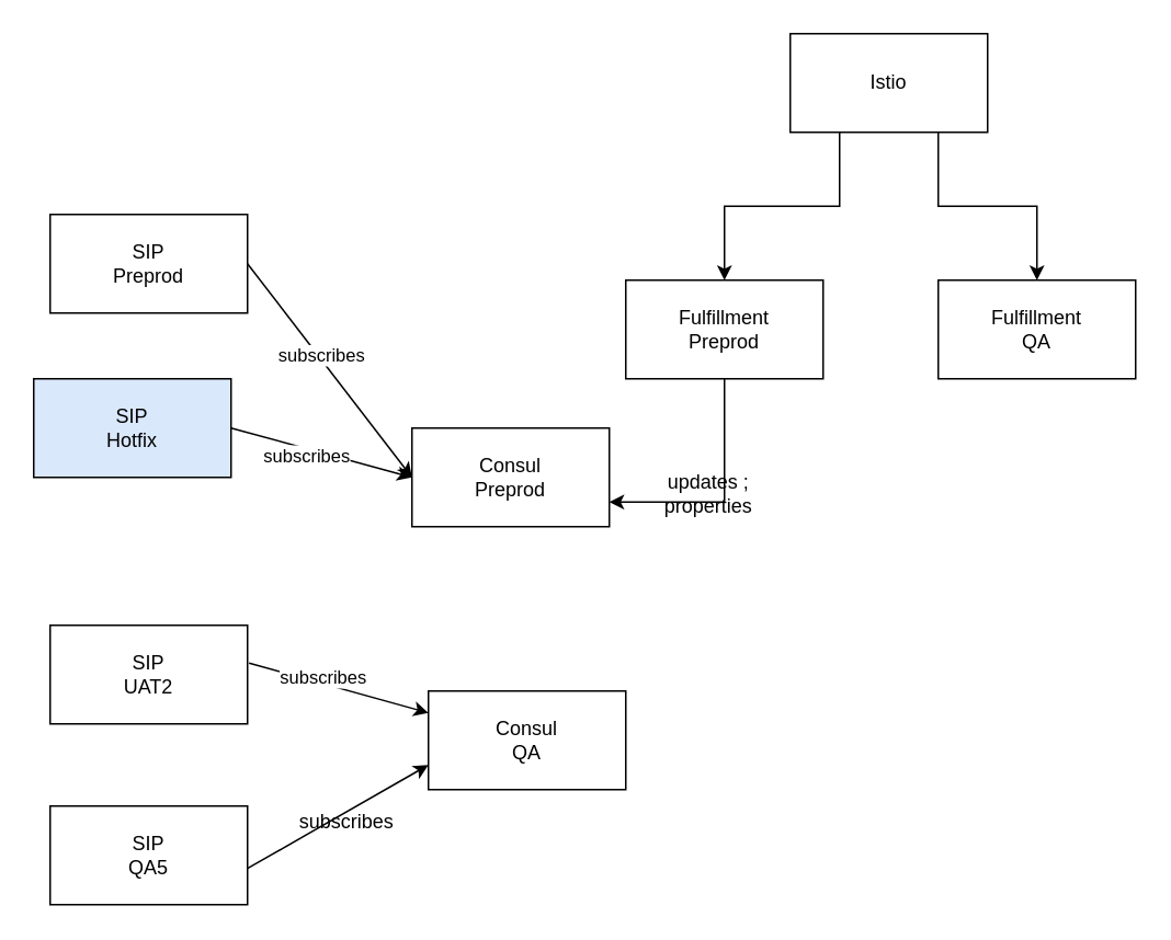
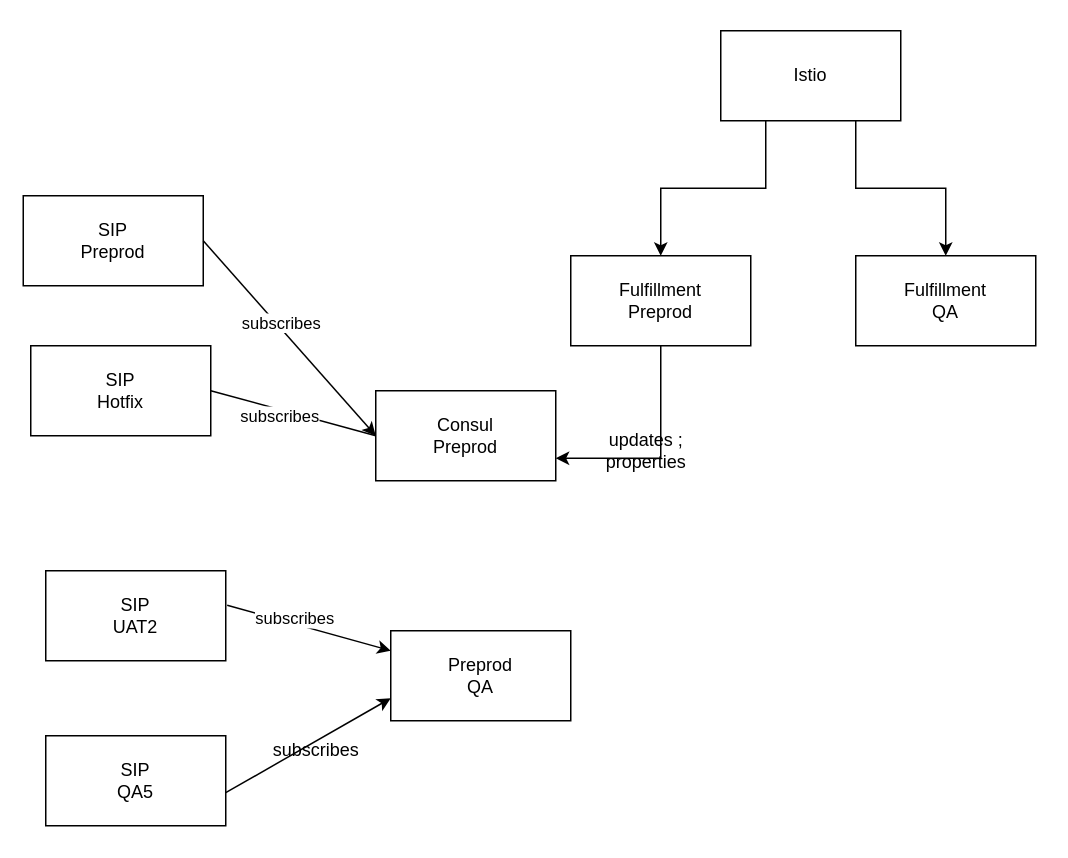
  <mxCell id="0" />
  <mxCell id="1" parent="0" />
- <mxCell id="2" value="&lt;div&gt;Consul&lt;/div&gt;&lt;div&gt;QA&lt;br&gt;&lt;/div&gt;" style="rounded=0;whiteSpace=wrap;html=1;" vertex="1" parent="1"><mxGeometry x="260" y="420" width="120" height="60" as="geometry" /></mxCell>
+ <mxCell id="2" value="&lt;div&gt;Preprod&lt;/div&gt;&lt;div&gt;QA&lt;br&gt;&lt;/div&gt;" style="rounded=0;whiteSpace=wrap;html=1;" vertex="1" parent="1"><mxGeometry x="260" y="420" width="120" height="60" as="geometry" /></mxCell>
  <mxCell id="3" value="SIP&lt;br&gt;UAT2" style="rounded=0;whiteSpace=wrap;html=1;" vertex="1" parent="1"><mxGeometry x="30" y="380" width="120" height="60" as="geometry" /></mxCell>
  <mxCell id="4" value="SIP&lt;br&gt;QA5" style="rounded=0;whiteSpace=wrap;html=1;" vertex="1" parent="1"><mxGeometry x="30" y="490" width="120" height="60" as="geometry" /></mxCell>
- <mxCell id="5" value="SIP &lt;br&gt;Preprod" style="rounded=0;whiteSpace=wrap;html=1;" vertex="1" parent="1"><mxGeometry x="30" y="130" width="120" height="60" as="geometry" /></mxCell>
- <mxCell id="6" value="&lt;div&gt;SIP&lt;/div&gt;&lt;div&gt;Hotfix&lt;br&gt;&lt;/div&gt;" style="rounded=0;whiteSpace=wrap;html=1;fillColor=#dae8fc;" vertex="1" parent="1"><mxGeometry x="20" y="230" width="120" height="60" as="geometry" /></mxCell>
+ <mxCell id="5" value="SIP &lt;br&gt;Preprod" style="rounded=0;whiteSpace=wrap;html=1;" vertex="1" parent="1"><mxGeometry x="15" y="130" width="120" height="60" as="geometry" /></mxCell>
+ <mxCell id="6" value="&lt;div&gt;SIP&lt;/div&gt;&lt;div&gt;Hotfix&lt;br&gt;&lt;/div&gt;" style="rounded=0;whiteSpace=wrap;html=1;" vertex="1" parent="1"><mxGeometry x="20" y="230" width="120" height="60" as="geometry" /></mxCell>
  <mxCell id="7" value="&lt;div&gt;Consul &lt;br&gt;&lt;/div&gt;&lt;div&gt;Preprod&lt;/div&gt;" style="rounded=0;whiteSpace=wrap;html=1;" vertex="1" parent="1"><mxGeometry x="250" y="260" width="120" height="60" as="geometry" /></mxCell>
  <mxCell id="8" value="" style="endArrow=classic;html=1;exitX=1;exitY=0.5;exitDx=0;exitDy=0;entryX=0;entryY=0.5;entryDx=0;entryDy=0;" edge="1" parent="1" source="5" target="7"><mxGeometry width="50" height="50" relative="1" as="geometry"><mxPoint x="300" y="800" as="sourcePoint" /><mxPoint x="350" y="750" as="targetPoint" /></mxGeometry></mxCell>
  <mxCell id="9" value="subscribes" style="edgeLabel;html=1;align=center;verticalAlign=middle;resizable=0;points=[];" vertex="1" connectable="0" parent="8"><mxGeometry x="-0.134" y="2" relative="1" as="geometry"><mxPoint as="offset" /></mxGeometry></mxCell>
- <mxCell id="10" value="" style="endArrow=classic;html=1;exitX=1;exitY=0.5;exitDx=0;exitDy=0;entryX=0;entryY=0.5;entryDx=0;entryDy=0;" edge="1" parent="1" source="6" target="7"><mxGeometry width="50" height="50" relative="1" as="geometry"><mxPoint x="160" y="170" as="sourcePoint" /><mxPoint x="310" y="250" as="targetPoint" /></mxGeometry></mxCell>
+ <mxCell id="10" value="" style="endArrow=none;html=1;exitX=1;exitY=0.5;exitDx=0;exitDy=0;entryX=0;entryY=0.5;entryDx=0;entryDy=0;" edge="1" parent="1" source="6" target="7"><mxGeometry width="50" height="50" relative="1" as="geometry"><mxPoint x="160" y="170" as="sourcePoint" /><mxPoint x="310" y="250" as="targetPoint" /></mxGeometry></mxCell>
  <mxCell id="11" value="subscribes" style="edgeLabel;html=1;align=center;verticalAlign=middle;resizable=0;points=[];" vertex="1" connectable="0" parent="10"><mxGeometry x="-0.165" y="-4" relative="1" as="geometry"><mxPoint as="offset" /></mxGeometry></mxCell>
  <mxCell id="12" value="" style="endArrow=classic;html=1;exitX=1.008;exitY=0.383;exitDx=0;exitDy=0;exitPerimeter=0;" edge="1" parent="1" source="3" target="2"><mxGeometry width="50" height="50" relative="1" as="geometry"><mxPoint x="160" y="170" as="sourcePoint" /><mxPoint x="310" y="250" as="targetPoint" /></mxGeometry></mxCell>
  <mxCell id="13" value="subscribes" style="edgeLabel;html=1;align=center;verticalAlign=middle;resizable=0;points=[];" vertex="1" connectable="0" parent="12"><mxGeometry x="-0.212" y="4" relative="1" as="geometry"><mxPoint as="offset" /></mxGeometry></mxCell>
  <mxCell id="14" value="" style="endArrow=classic;html=1;exitX=1;exitY=0.633;exitDx=0;exitDy=0;exitPerimeter=0;entryX=0;entryY=0.75;entryDx=0;entryDy=0;" edge="1" parent="1" source="4" target="2"><mxGeometry width="50" height="50" relative="1" as="geometry"><mxPoint x="160.96" y="392.98" as="sourcePoint" /><mxPoint x="310" y="426.504" as="targetPoint" /></mxGeometry></mxCell>
  <mxCell id="15" style="edgeStyle=orthogonalEdgeStyle;rounded=0;orthogonalLoop=1;jettySize=auto;html=1;entryX=1;entryY=0.75;entryDx=0;entryDy=0;exitX=0.5;exitY=1;exitDx=0;exitDy=0;" edge="1" parent="1" source="16" target="7"><mxGeometry relative="1" as="geometry" /></mxCell>
  <mxCell id="16" value="&lt;div&gt;Fulfillment&lt;br&gt;&lt;/div&gt;&lt;div&gt;Preprod&lt;/div&gt;" style="rounded=0;whiteSpace=wrap;html=1;" vertex="1" parent="1"><mxGeometry x="380" y="170" width="120" height="60" as="geometry" /></mxCell>
  <mxCell id="17" value="&lt;div&gt;Fulfillment&lt;/div&gt;&lt;div&gt;QA&lt;/div&gt;" style="rounded=0;whiteSpace=wrap;html=1;" vertex="1" parent="1"><mxGeometry x="570" y="170" width="120" height="60" as="geometry" /></mxCell>
  <mxCell id="18" style="edgeStyle=orthogonalEdgeStyle;rounded=0;orthogonalLoop=1;jettySize=auto;html=1;exitX=0.25;exitY=1;exitDx=0;exitDy=0;" edge="1" parent="1" source="20" target="16"><mxGeometry relative="1" as="geometry" /></mxCell>
  <mxCell id="19" style="edgeStyle=orthogonalEdgeStyle;rounded=0;orthogonalLoop=1;jettySize=auto;html=1;exitX=0.75;exitY=1;exitDx=0;exitDy=0;" edge="1" parent="1" source="20" target="17"><mxGeometry relative="1" as="geometry" /></mxCell>
  <mxCell id="20" value="Istio" style="rounded=0;whiteSpace=wrap;html=1;" vertex="1" parent="1"><mxGeometry x="480" y="20" width="120" height="60" as="geometry" /></mxCell>
  <mxCell id="21" value="updates ;&lt;br&gt;properties" style="text;html=1;align=center;verticalAlign=middle;resizable=0;points=[];autosize=1;" vertex="1" parent="1"><mxGeometry x="395" y="285" width="70" height="30" as="geometry" /></mxCell>
  <mxCell id="22" value="subscribes" style="text;html=1;align=center;verticalAlign=middle;resizable=0;points=[];autosize=1;" vertex="1" parent="1"><mxGeometry x="175" y="490" width="70" height="20" as="geometry" /></mxCell>
